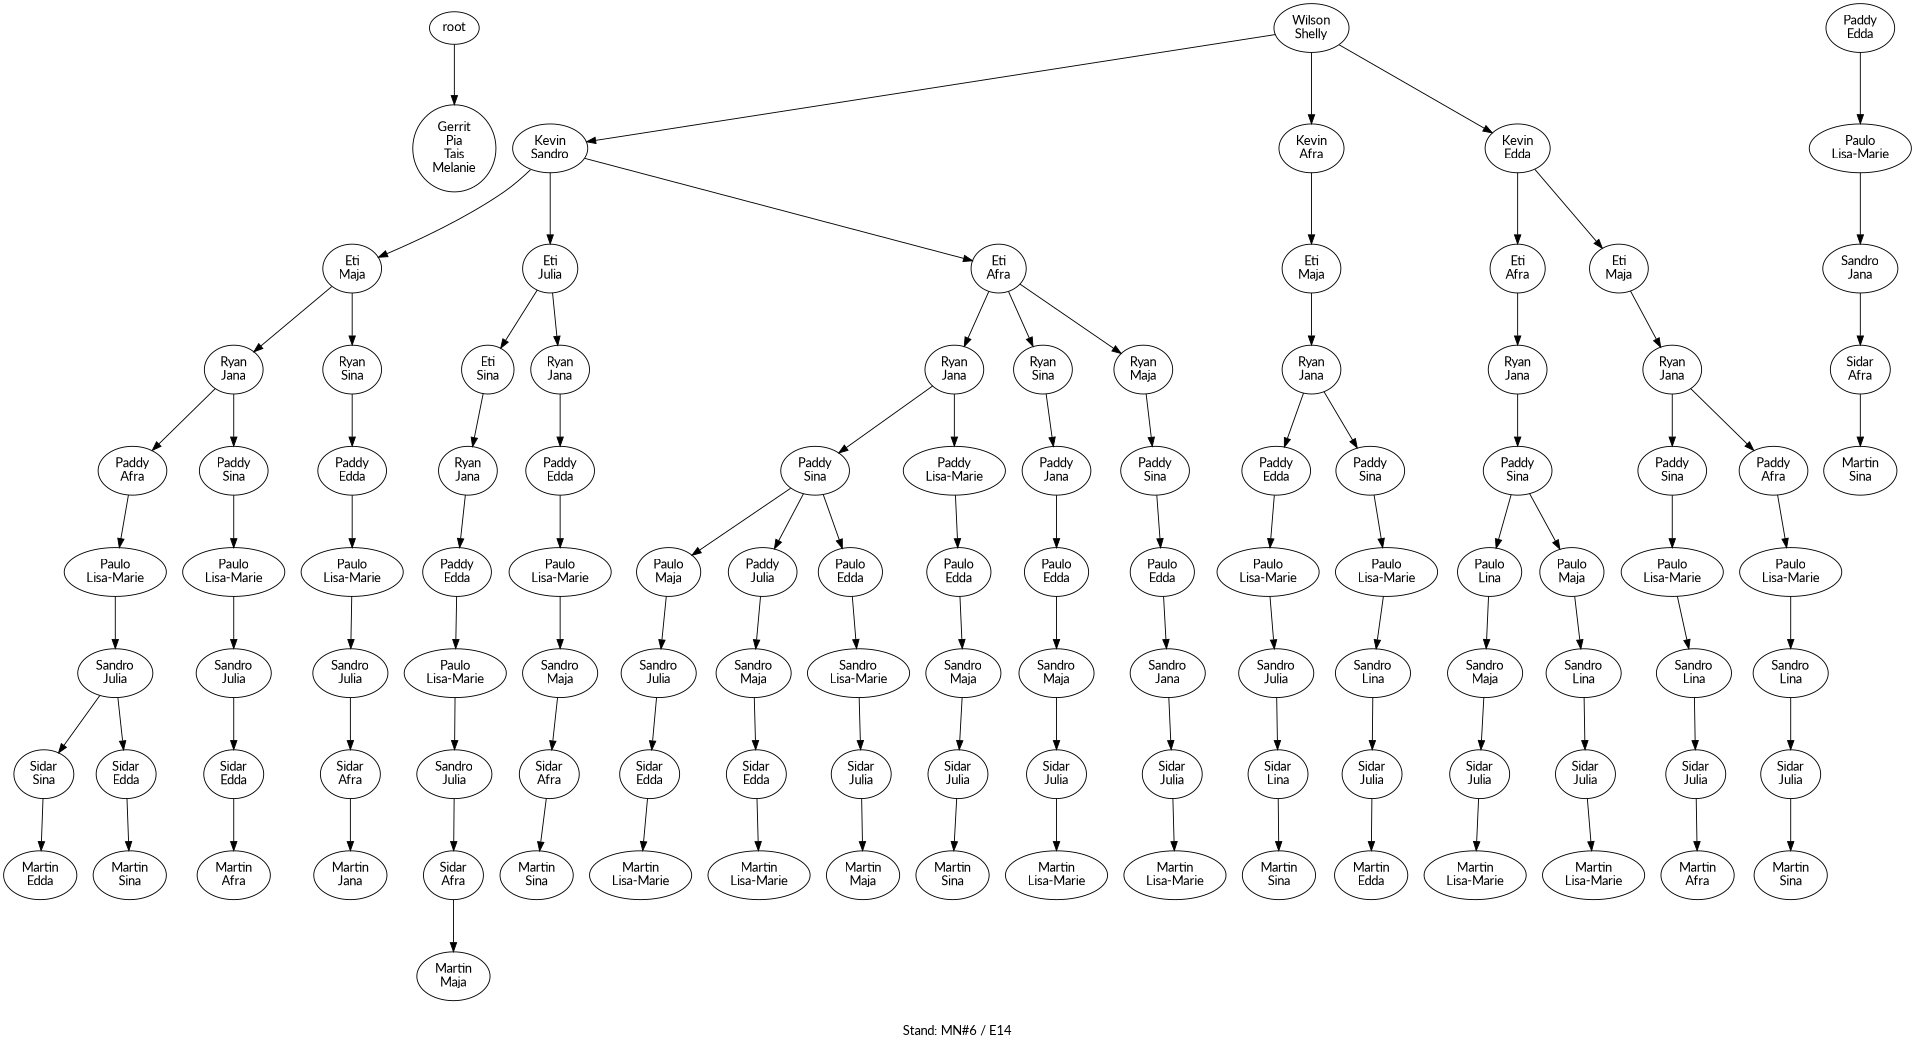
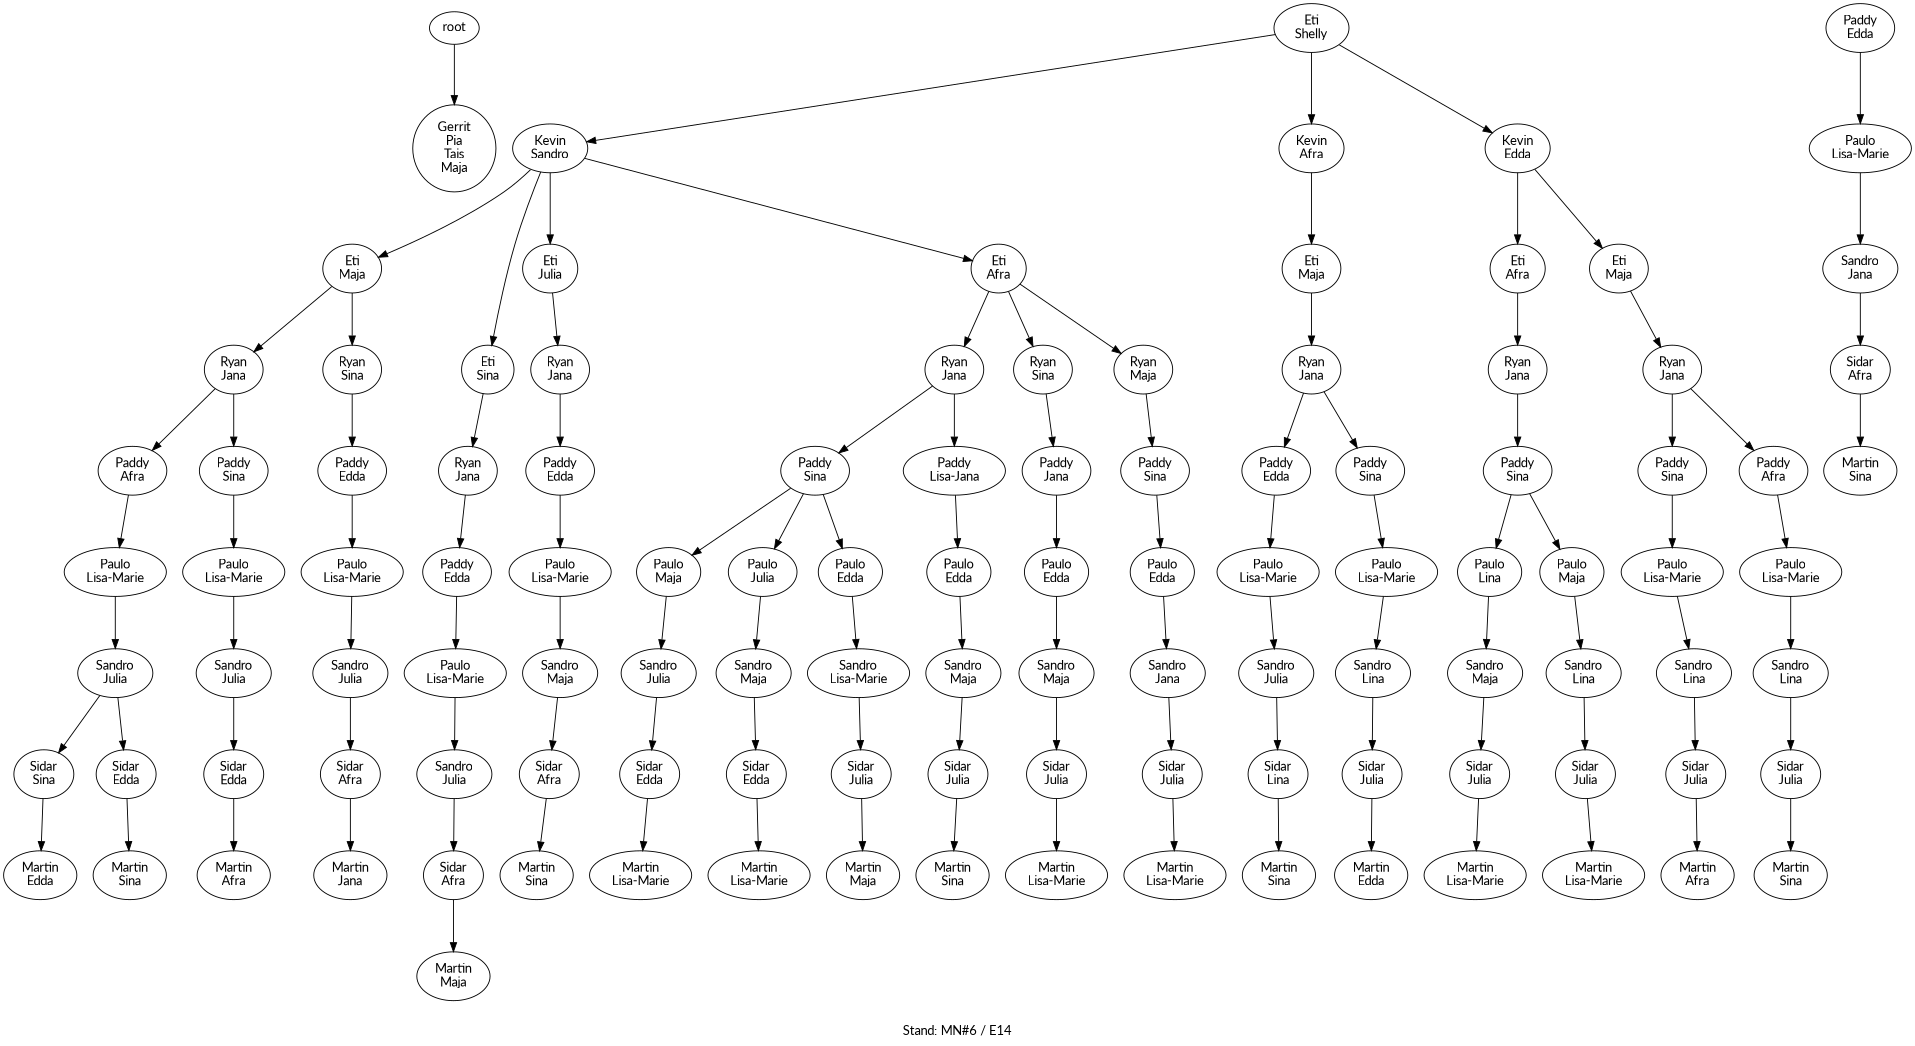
  digraph {
    fontname=Lato
    label="Stand: MN#6 / E14"
    labelloc=b
    ranksep=0.8
    node [fontname=Lato]
    edge [fontname=Lato]
-   n1 [label="Gerrit\nPia\nTais\nMelanie"]
-   n2 [label="Wilson\nShelly"]
+   n1 [label="Gerrit\nPia\nTais\nMaja"]
+   n2 [label="Eti\nShelly"]
    n3 [label="Kevin\nSandro"]
    n4 [label="Kevin\nAfra"]
    n5 [label="Kevin\nEdda"]
    root
    n7 [label="Eti\nMaja"]
    n8 [label="Eti\nSina"]
    n9 [label="Eti\nJulia"]
    n10 [label="Eti\nAfra"]
    n11 [label="Eti\nMaja"]
    n12 [label="Eti\nAfra"]
    n13 [label="Eti\nMaja"]
    n14 [label="Ryan\nJana"]
    n15 [label="Ryan\nSina"]
    n16 [label="Ryan\nJana"]
    n17 [label="Ryan\nJana"]
    n18 [label="Ryan\nJana"]
    n19 [label="Ryan\nSina"]
    n20 [label="Ryan\nMaja"]
    n21 [label="Paddy\nAfra"]
    n22 [label="Paddy\nSina"]
    n23 [label="Paddy\nEdda"]
    n24 [label="Paulo\nLisa-Marie"]
    n25 [label="Paulo\nLisa-Marie"]
    n26 [label="Sandro\nJulia"]
    n27 [label="Sidar\nSina"]
    n28 [label="Sidar\nEdda"]
    n29 [label="Martin\nEdda"]
    n30 [label="Martin\nSina"]
    n31 [label="Ryan\nJana"]
    n32 [label="Paddy\nEdda"]
    n33 [label="Paddy\nSina"]
    n34 [label="Paulo\nLisa-Marie"]
    n35 [label="Paulo\nLisa-Marie"]
    n36 [label="Sandro\nJulia"]
    n37 [label="Sidar\nLina"]
    n38 [label="Martin\nSina"]
    n39 [label="Paddy\nEdda"]
    n40 [label="Paulo\nLisa-Marie"]
    n41 [label="Sandro\nJana"]
    n42 [label="Sidar\nAfra"]
    n43 [label="Martin\nSina"]
    n44 [label="Paulo\nLisa-Marie"]
    n45 [label="Sandro\nJulia"]
    n46 [label="Sidar\nAfra"]
    n47 [label="Martin\nJana"]
    n48 [label="Paddy\nEdda"]
    n49 [label="Paulo\nLisa-Marie"]
    n50 [label="Sandro\nJulia"]
    n51 [label="Sidar\nAfra"]
    n52 [label="Martin\nMaja"]
    n53 [label="Paddy\nEdda"]
    n54 [label="Paulo\nLisa-Marie"]
    n55 [label="Sandro\nMaja"]
    n56 [label="Sidar\nAfra"]
    n57 [label="Martin\nSina"]
    n58 [label="Sandro\nJulia"]
    n59 [label="Sidar\nEdda"]
    n60 [label="Martin\nAfra"]
    n61 [label="Paddy\nSina"]
-   n62 [label="Paddy\nLisa-Marie"]
+   n62 [label="Paddy\nLisa-Jana"]
    n63 [label="Paddy\nJana"]
    n64 [label="Paddy\nSina"]
    n65 [label="Paulo\nMaja"]
-   n66 [label="Paddy\nJulia"]
+   n66 [label="Paulo\nJulia"]
    n67 [label="Paulo\nEdda"]
    n68 [label="Paulo\nEdda"]
    n69 [label="Sandro\nJulia"]
    n70 [label="Sandro\nMaja"]
    n71 [label="Sandro\nLisa-Marie"]
    n72 [label="Sidar\nEdda"]
    n73 [label="Martin\nLisa-Marie"]
    n74 [label="Sidar\nEdda"]
    n75 [label="Martin\nLisa-Marie"]
    n76 [label="Paulo\nEdda"]
    n77 [label="Sandro\nMaja"]
    n78 [label="Sidar\nJulia"]
    n79 [label="Martin\nLisa-Marie"]
    n80 [label="Ryan\nJana"]
    n81 [label="Ryan\nJana"]
    n82 [label="Paddy\nSina"]
    n83 [label="Paulo\nLina"]
    n84 [label="Paulo\nMaja"]
    n85 [label="Sandro\nMaja"]
    n86 [label="Sandro\nLina"]
    n87 [label="Sidar\nJulia"]
    n88 [label="Martin\nLisa-Marie"]
    n89 [label="Sandro\nMaja"]
    n90 [label="Sidar\nJulia"]
    n91 [label="Martin\nSina"]
    n92 [label="Sidar\nJulia"]
    n93 [label="Martin\nMaja"]
    n94 [label="Sandro\nLina"]
    n95 [label="Sidar\nJulia"]
    n96 [label="Martin\nEdda"]
    n97 [label="Paddy\nSina"]
    n98 [label="Paddy\nAfra"]
    n99 [label="Paulo\nLisa-Marie"]
    n100 [label="Paulo\nLisa-Marie"]
    n101 [label="Sandro\nLina"]
    n102 [label="Sidar\nJulia"]
    n103 [label="Martin\nAfra"]
    n104 [label="Sandro\nLina"]
    n105 [label="Sidar\nJulia"]
    n106 [label="Martin\nSina"]
    n107 [label="Sidar\nJulia"]
    n108 [label="Martin\nLisa-Marie"]
    n109 [label="Paulo\nEdda"]
    n110 [label="Sandro\nJana"]
    n111 [label="Sidar\nJulia"]
    n112 [label="Martin\nLisa-Marie"]
    n2 -> n3
    n2 -> n4
    n2 -> n5
    n3 -> n7
-   n9 -> n8
+   n3 -> n8
    n3 -> n9
    n3 -> n10
    n4 -> n11
    n5 -> n12
    n5 -> n13
    root -> n1
    n7 -> n14
    n7 -> n15
    n8 -> n16
    n9 -> n17
    n10 -> n18
    n10 -> n19
    n10 -> n20
    n11 -> n31
    n12 -> n80
    n13 -> n81
    n14 -> n21
    n14 -> n22
    n15 -> n23
    n16 -> n48
    n17 -> n53
    n18 -> n61
    n18 -> n62
    n19 -> n63
    n20 -> n64
    n21 -> n24
    n22 -> n25
    n23 -> n44
    n24 -> n26
    n25 -> n58
    n26 -> n27
    n26 -> n28
    n27 -> n29
    n28 -> n30
    n31 -> n32
    n31 -> n33
    n32 -> n34
    n33 -> n35
    n34 -> n36
    n35 -> n94
    n36 -> n37
    n37 -> n38
    n39 -> n40
    n40 -> n41
    n41 -> n42
    n42 -> n43
    n44 -> n45
    n45 -> n46
    n46 -> n47
    n48 -> n49
    n49 -> n50
    n50 -> n51
    n51 -> n52
    n53 -> n54
    n54 -> n55
    n55 -> n56
    n56 -> n57
    n58 -> n59
    n59 -> n60
    n61 -> n65
    n61 -> n66
    n61 -> n67
    n62 -> n68
    n63 -> n76
    n64 -> n109
    n65 -> n69
    n66 -> n70
    n67 -> n71
    n68 -> n89
    n69 -> n72
    n70 -> n74
    n71 -> n92
    n72 -> n73
    n74 -> n75
    n76 -> n77
    n77 -> n78
    n78 -> n79
    n80 -> n82
    n81 -> n97
    n81 -> n98
    n82 -> n83
    n82 -> n84
    n83 -> n85
    n84 -> n86
    n85 -> n87
    n86 -> n107
    n87 -> n88
    n89 -> n90
    n90 -> n91
    n92 -> n93
    n94 -> n95
    n95 -> n96
    n97 -> n99
    n98 -> n100
    n99 -> n101
    n100 -> n104
    n101 -> n102
    n102 -> n103
    n104 -> n105
    n105 -> n106
    n107 -> n108
    n109 -> n110
    n110 -> n111
    n111 -> n112
  }
